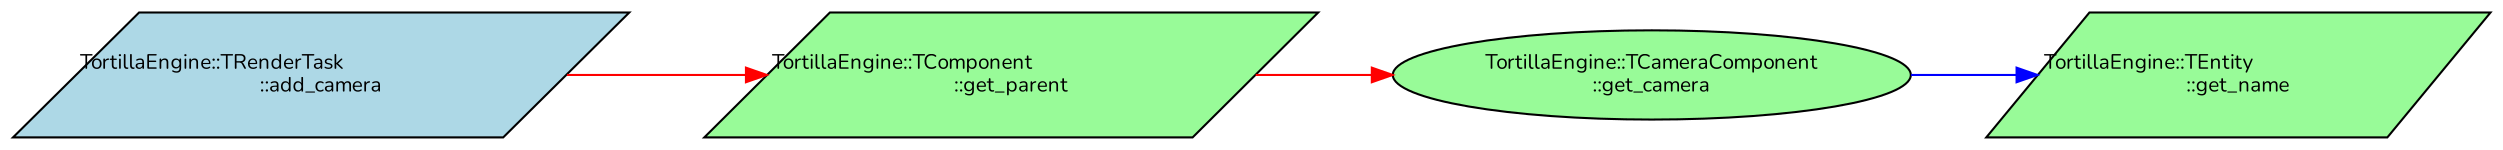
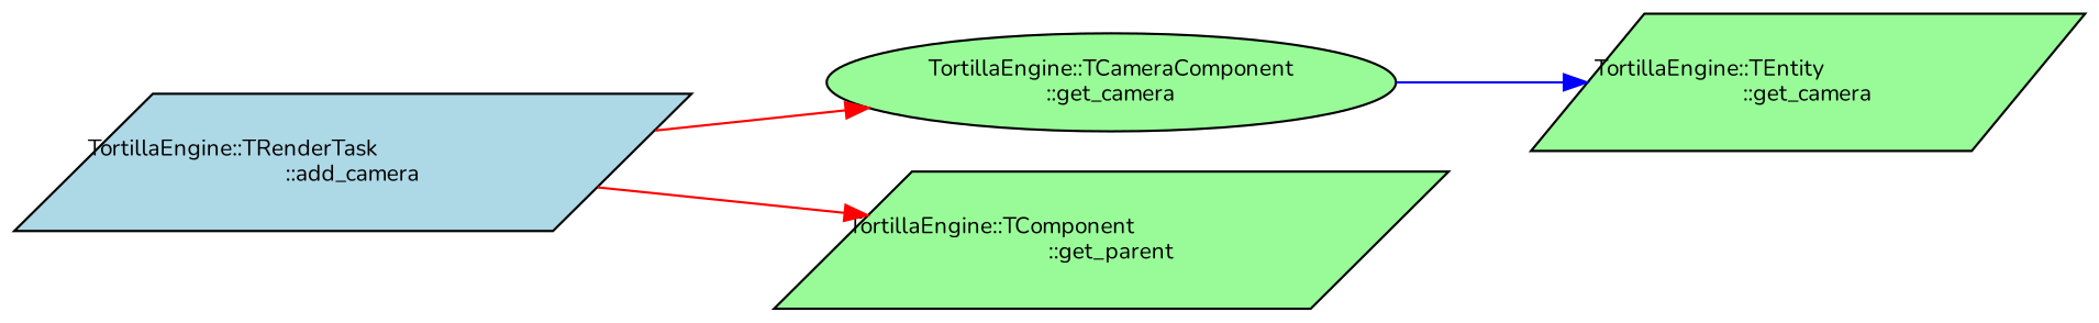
  digraph {
    fontname=Nunito
    rankdir=LR
    node [color=black fillcolor=palegreen fontname=Nunito fontsize=10 shape=parallelogram style=filled]
    edge [color=red fontname=Nunito fontsize=10 labelfontname=Helvetica labelfontsize=10 style=solid]
    n1 [fillcolor=lightblue fontcolor=black height=0.2 label="TortillaEngine::TRenderTask\l::add_camera" width=0.4]
    n2 [height=0.2 label="TortillaEngine::TCameraComponent\l::get_camera" shape=ellipse width=0.4]
    n3 [height=0.2 label="TortillaEngine::TComponent\l::get_parent" width=0.4]
-   n4 [height=0.2 label="TortillaEngine::TEntity\l::get_name" width=0.4]
-   n3 -> n2
+   n4 [height=0.2 label="TortillaEngine::TEntity\l::get_camera" width=0.4]
+   n1 -> n2
    n1 -> n3
    n2 -> n4 [color=blue]
  }
